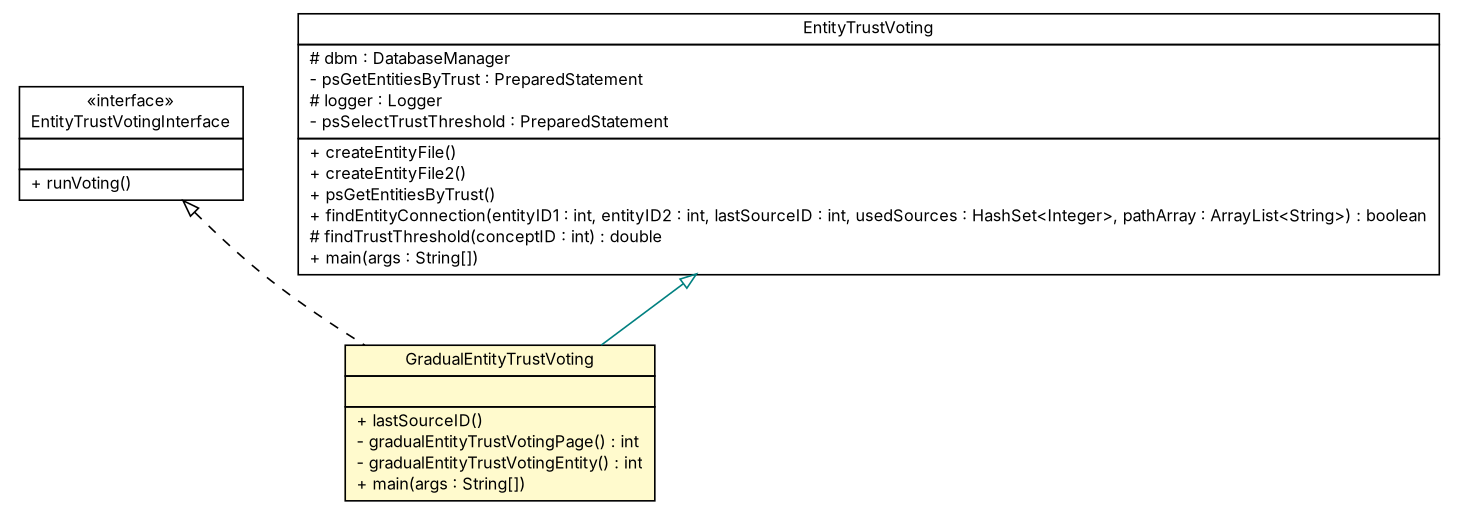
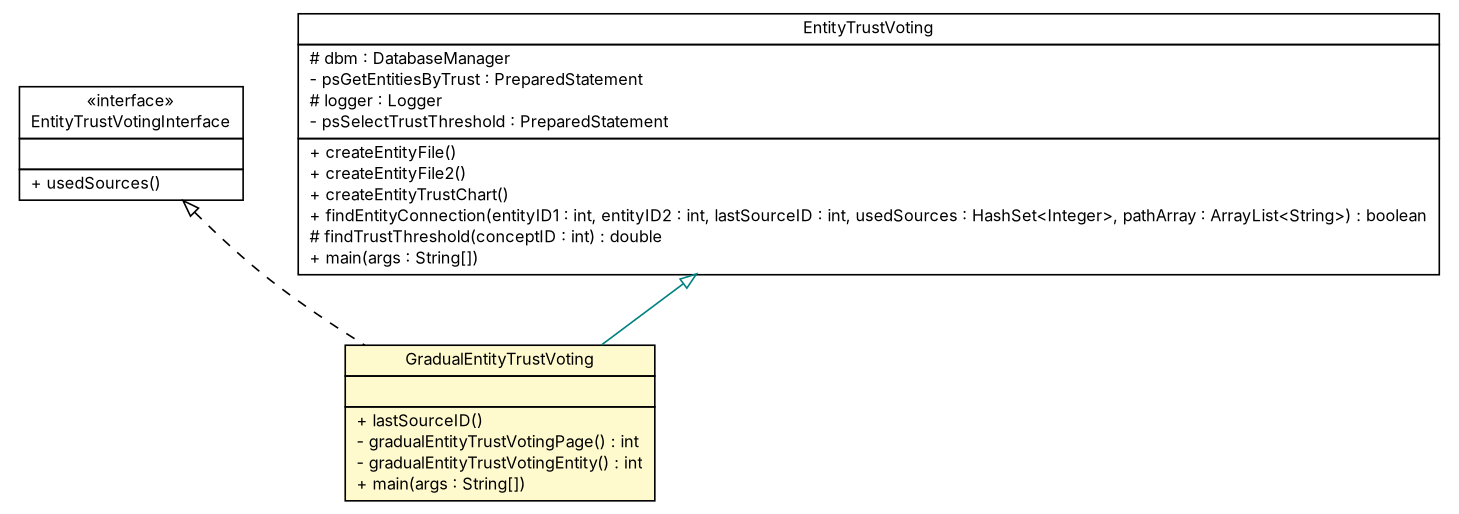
  digraph {
    fontname=Inter
    nodesep=0.25
    ranksep=0.5
    node [fontcolor=black fontname=Inter fontsize=10.0 shape=plaintext]
    edge [arrowtail=empty dir=back fontname=Inter fontsize=10 headport=p labelfontname=arial labelfontsize=10 tailport=p]
    n1 [label=<<table title="tud.iir.classification.entity.GradualEntityTrustVoting" border="0" cellborder="1" cellspacing="0" cellpadding="2" port="p" bgcolor="lemonChiffon" href="./GradualEntityTrustVoting.html"> 		<tr><td><table border="0" cellspacing="0" cellpadding="1"> <tr><td align="center" balign="center"> GradualEntityTrustVoting </td></tr> 		</table></td></tr> 		<tr><td><table border="0" cellspacing="0" cellpadding="1"> <tr><td align="left" balign="left">  </td></tr> 		</table></td></tr> 		<tr><td><table border="0" cellspacing="0" cellpadding="1"> <tr><td align="left" balign="left"> + lastSourceID() </td></tr> <tr><td align="left" balign="left"> - gradualEntityTrustVotingPage() : int </td></tr> <tr><td align="left" balign="left"> - gradualEntityTrustVotingEntity() : int </td></tr> <tr><td align="left" balign="left"> + main(args : String[]) </td></tr> 		</table></td></tr> 		</table>>]
-   n2 [label=<<table title="tud.iir.classification.entity.EntityTrustVotingInterface" border="0" cellborder="1" cellspacing="0" cellpadding="2" port="p" href="./EntityTrustVotingInterface.html"> 		<tr><td><table border="0" cellspacing="0" cellpadding="1"> <tr><td align="center" balign="center"> &#171;interface&#187; </td></tr> <tr><td align="center" balign="center"> EntityTrustVotingInterface </td></tr> 		</table></td></tr> 		<tr><td><table border="0" cellspacing="0" cellpadding="1"> <tr><td align="left" balign="left">  </td></tr> 		</table></td></tr> 		<tr><td><table border="0" cellspacing="0" cellpadding="1"> <tr><td align="left" balign="left"> + runVoting() </td></tr> 		</table></td></tr> 		</table>>]
-   n3 [label=<<table title="tud.iir.classification.entity.EntityTrustVoting" border="0" cellborder="1" cellspacing="0" cellpadding="2" port="p" href="./EntityTrustVoting.html"> 		<tr><td><table border="0" cellspacing="0" cellpadding="1"> <tr><td align="center" balign="center"> EntityTrustVoting </td></tr> 		</table></td></tr> 		<tr><td><table border="0" cellspacing="0" cellpadding="1"> <tr><td align="left" balign="left"> # dbm : DatabaseManager </td></tr> <tr><td align="left" balign="left"> - psGetEntitiesByTrust : PreparedStatement </td></tr> <tr><td align="left" balign="left"> # logger : Logger </td></tr> <tr><td align="left" balign="left"> - psSelectTrustThreshold : PreparedStatement </td></tr> 		</table></td></tr> 		<tr><td><table border="0" cellspacing="0" cellpadding="1"> <tr><td align="left" balign="left"> + createEntityFile() </td></tr> <tr><td align="left" balign="left"> + createEntityFile2() </td></tr> <tr><td align="left" balign="left"> + psGetEntitiesByTrust() </td></tr> <tr><td align="left" balign="left"> + findEntityConnection(entityID1 : int, entityID2 : int, lastSourceID : int, usedSources : HashSet&lt;Integer&gt;, pathArray : ArrayList&lt;String&gt;) : boolean </td></tr> <tr><td align="left" balign="left"> # findTrustThreshold(conceptID : int) : double </td></tr> <tr><td align="left" balign="left"> + main(args : String[]) </td></tr> 		</table></td></tr> 		</table>>]
+   n2 [label=<<table title="tud.iir.classification.entity.EntityTrustVotingInterface" border="0" cellborder="1" cellspacing="0" cellpadding="2" port="p" href="./EntityTrustVotingInterface.html"> 		<tr><td><table border="0" cellspacing="0" cellpadding="1"> <tr><td align="center" balign="center"> &#171;interface&#187; </td></tr> <tr><td align="center" balign="center"> EntityTrustVotingInterface </td></tr> 		</table></td></tr> 		<tr><td><table border="0" cellspacing="0" cellpadding="1"> <tr><td align="left" balign="left">  </td></tr> 		</table></td></tr> 		<tr><td><table border="0" cellspacing="0" cellpadding="1"> <tr><td align="left" balign="left"> + usedSources() </td></tr> 		</table></td></tr> 		</table>>]
+   n3 [label=<<table title="tud.iir.classification.entity.EntityTrustVoting" border="0" cellborder="1" cellspacing="0" cellpadding="2" port="p" href="./EntityTrustVoting.html"> 		<tr><td><table border="0" cellspacing="0" cellpadding="1"> <tr><td align="center" balign="center"> EntityTrustVoting </td></tr> 		</table></td></tr> 		<tr><td><table border="0" cellspacing="0" cellpadding="1"> <tr><td align="left" balign="left"> # dbm : DatabaseManager </td></tr> <tr><td align="left" balign="left"> - psGetEntitiesByTrust : PreparedStatement </td></tr> <tr><td align="left" balign="left"> # logger : Logger </td></tr> <tr><td align="left" balign="left"> - psSelectTrustThreshold : PreparedStatement </td></tr> 		</table></td></tr> 		<tr><td><table border="0" cellspacing="0" cellpadding="1"> <tr><td align="left" balign="left"> + createEntityFile() </td></tr> <tr><td align="left" balign="left"> + createEntityFile2() </td></tr> <tr><td align="left" balign="left"> + createEntityTrustChart() </td></tr> <tr><td align="left" balign="left"> + findEntityConnection(entityID1 : int, entityID2 : int, lastSourceID : int, usedSources : HashSet&lt;Integer&gt;, pathArray : ArrayList&lt;String&gt;) : boolean </td></tr> <tr><td align="left" balign="left"> # findTrustThreshold(conceptID : int) : double </td></tr> <tr><td align="left" balign="left"> + main(args : String[]) </td></tr> 		</table></td></tr> 		</table>>]
    n2 -> n1 [color=black style=dashed]
    n3 -> n1 [color=teal]
  }
